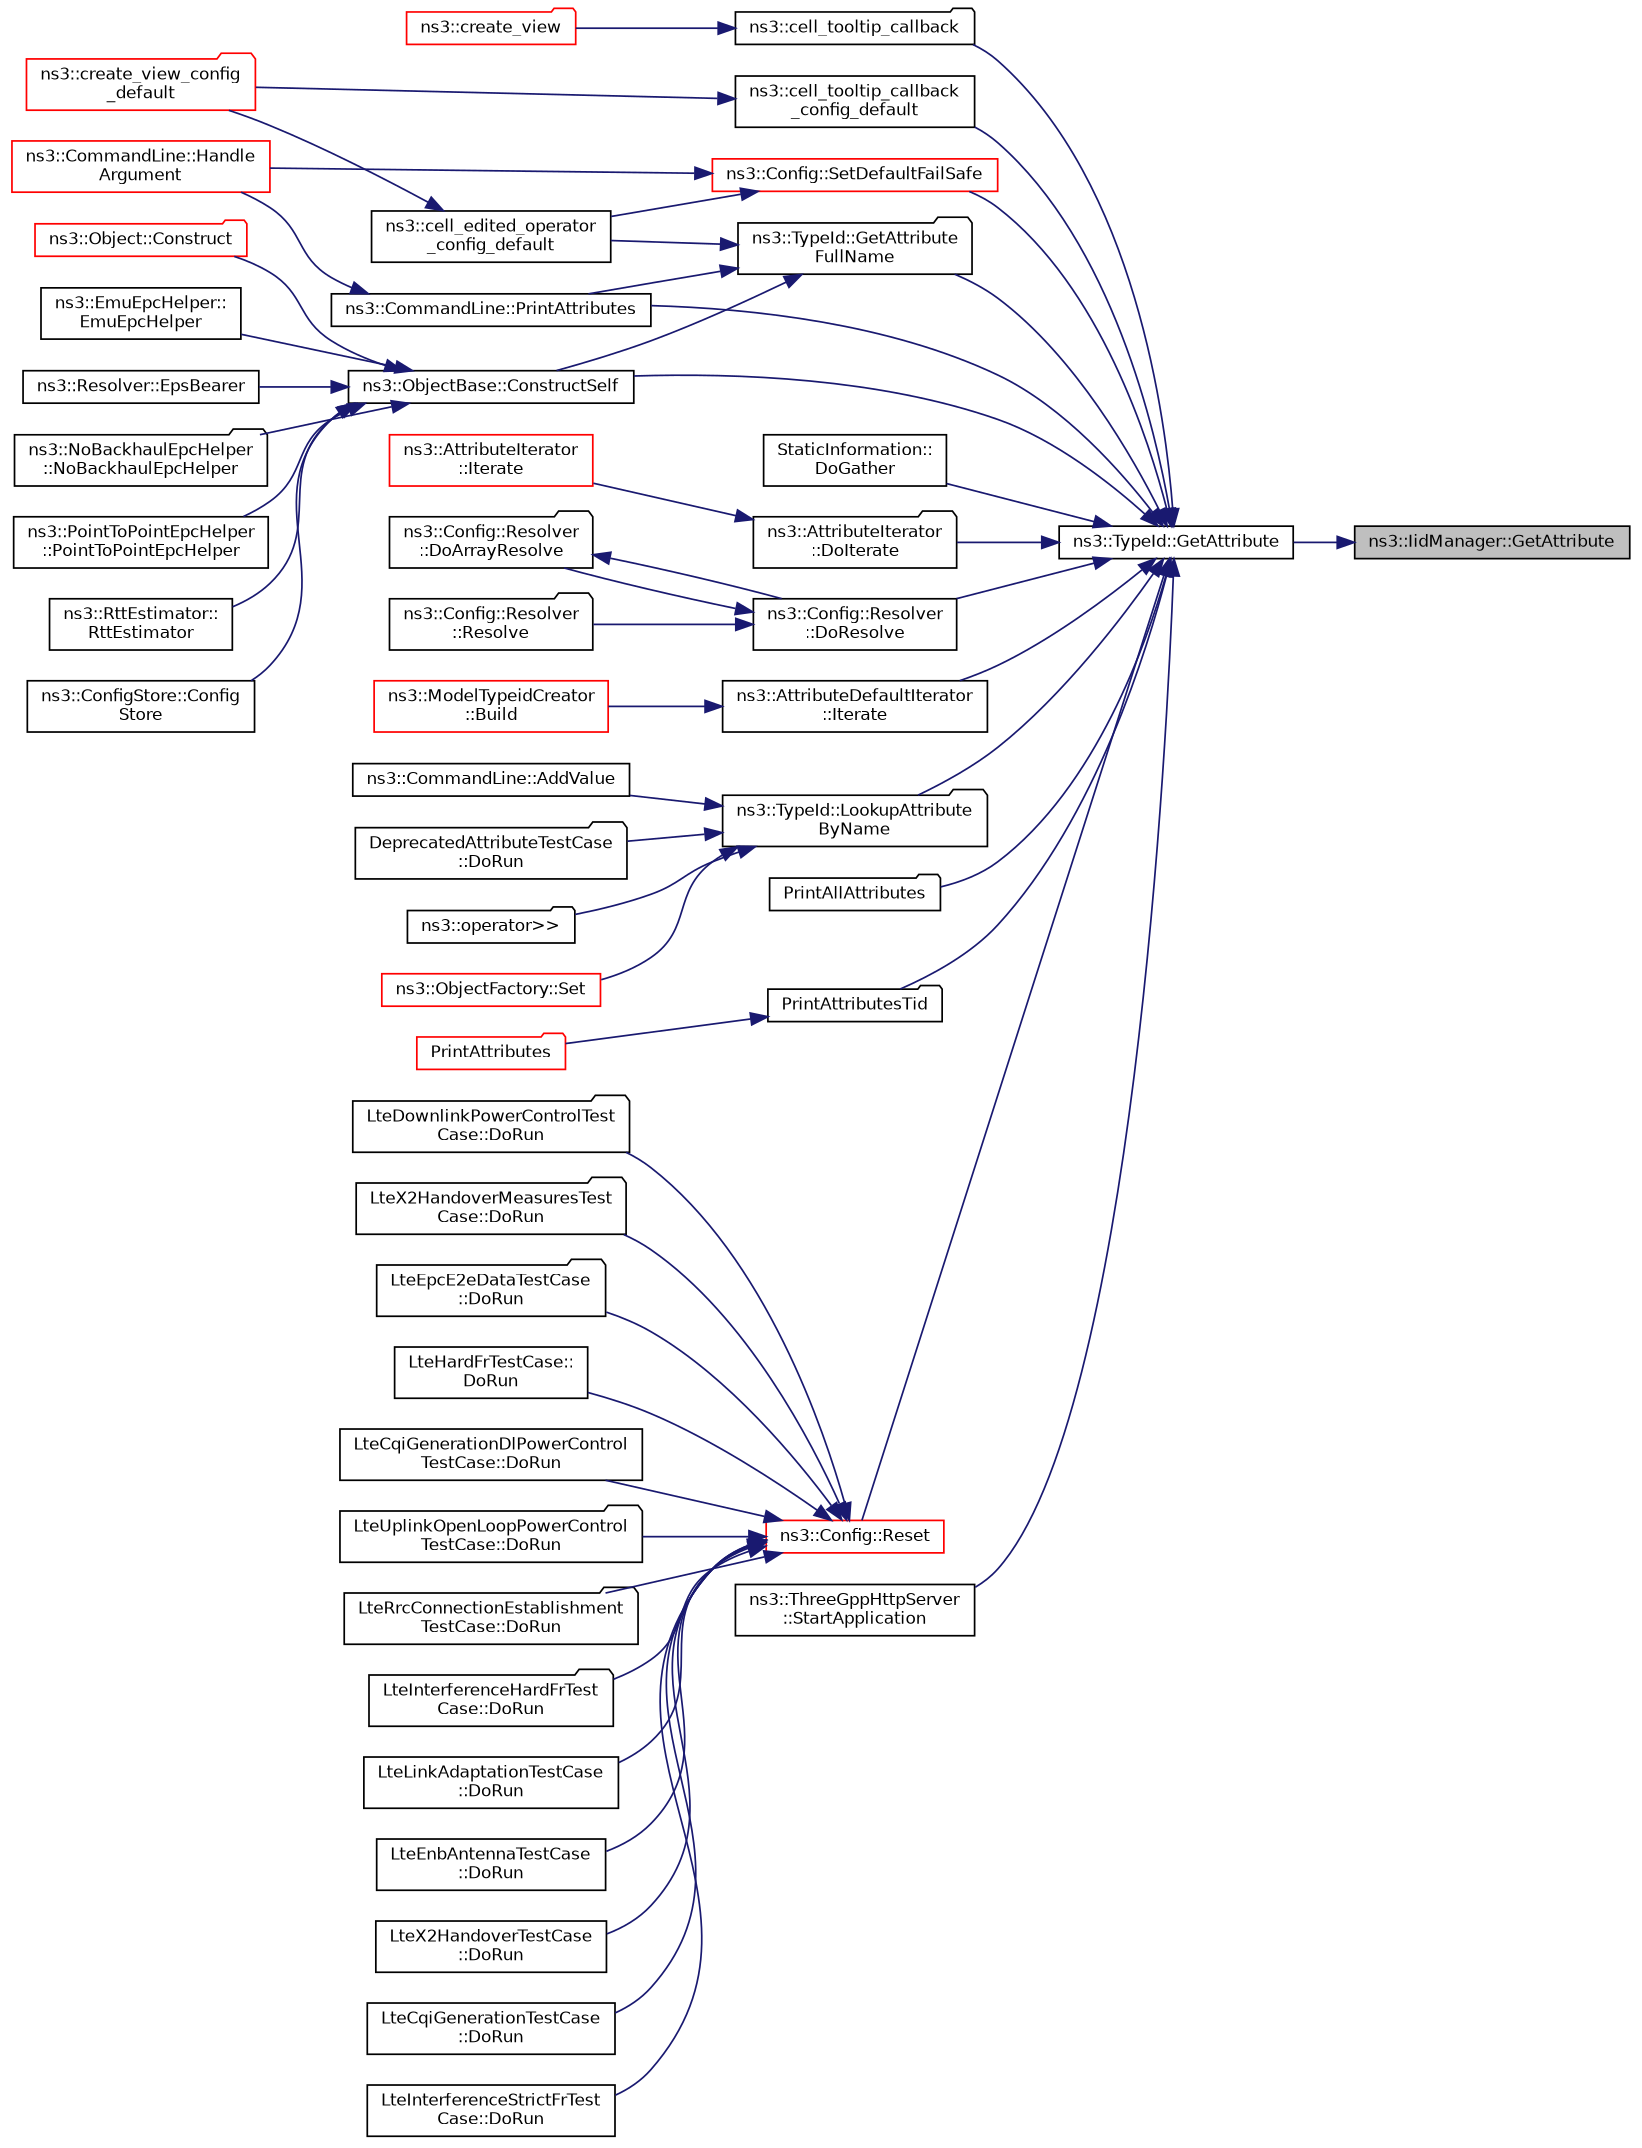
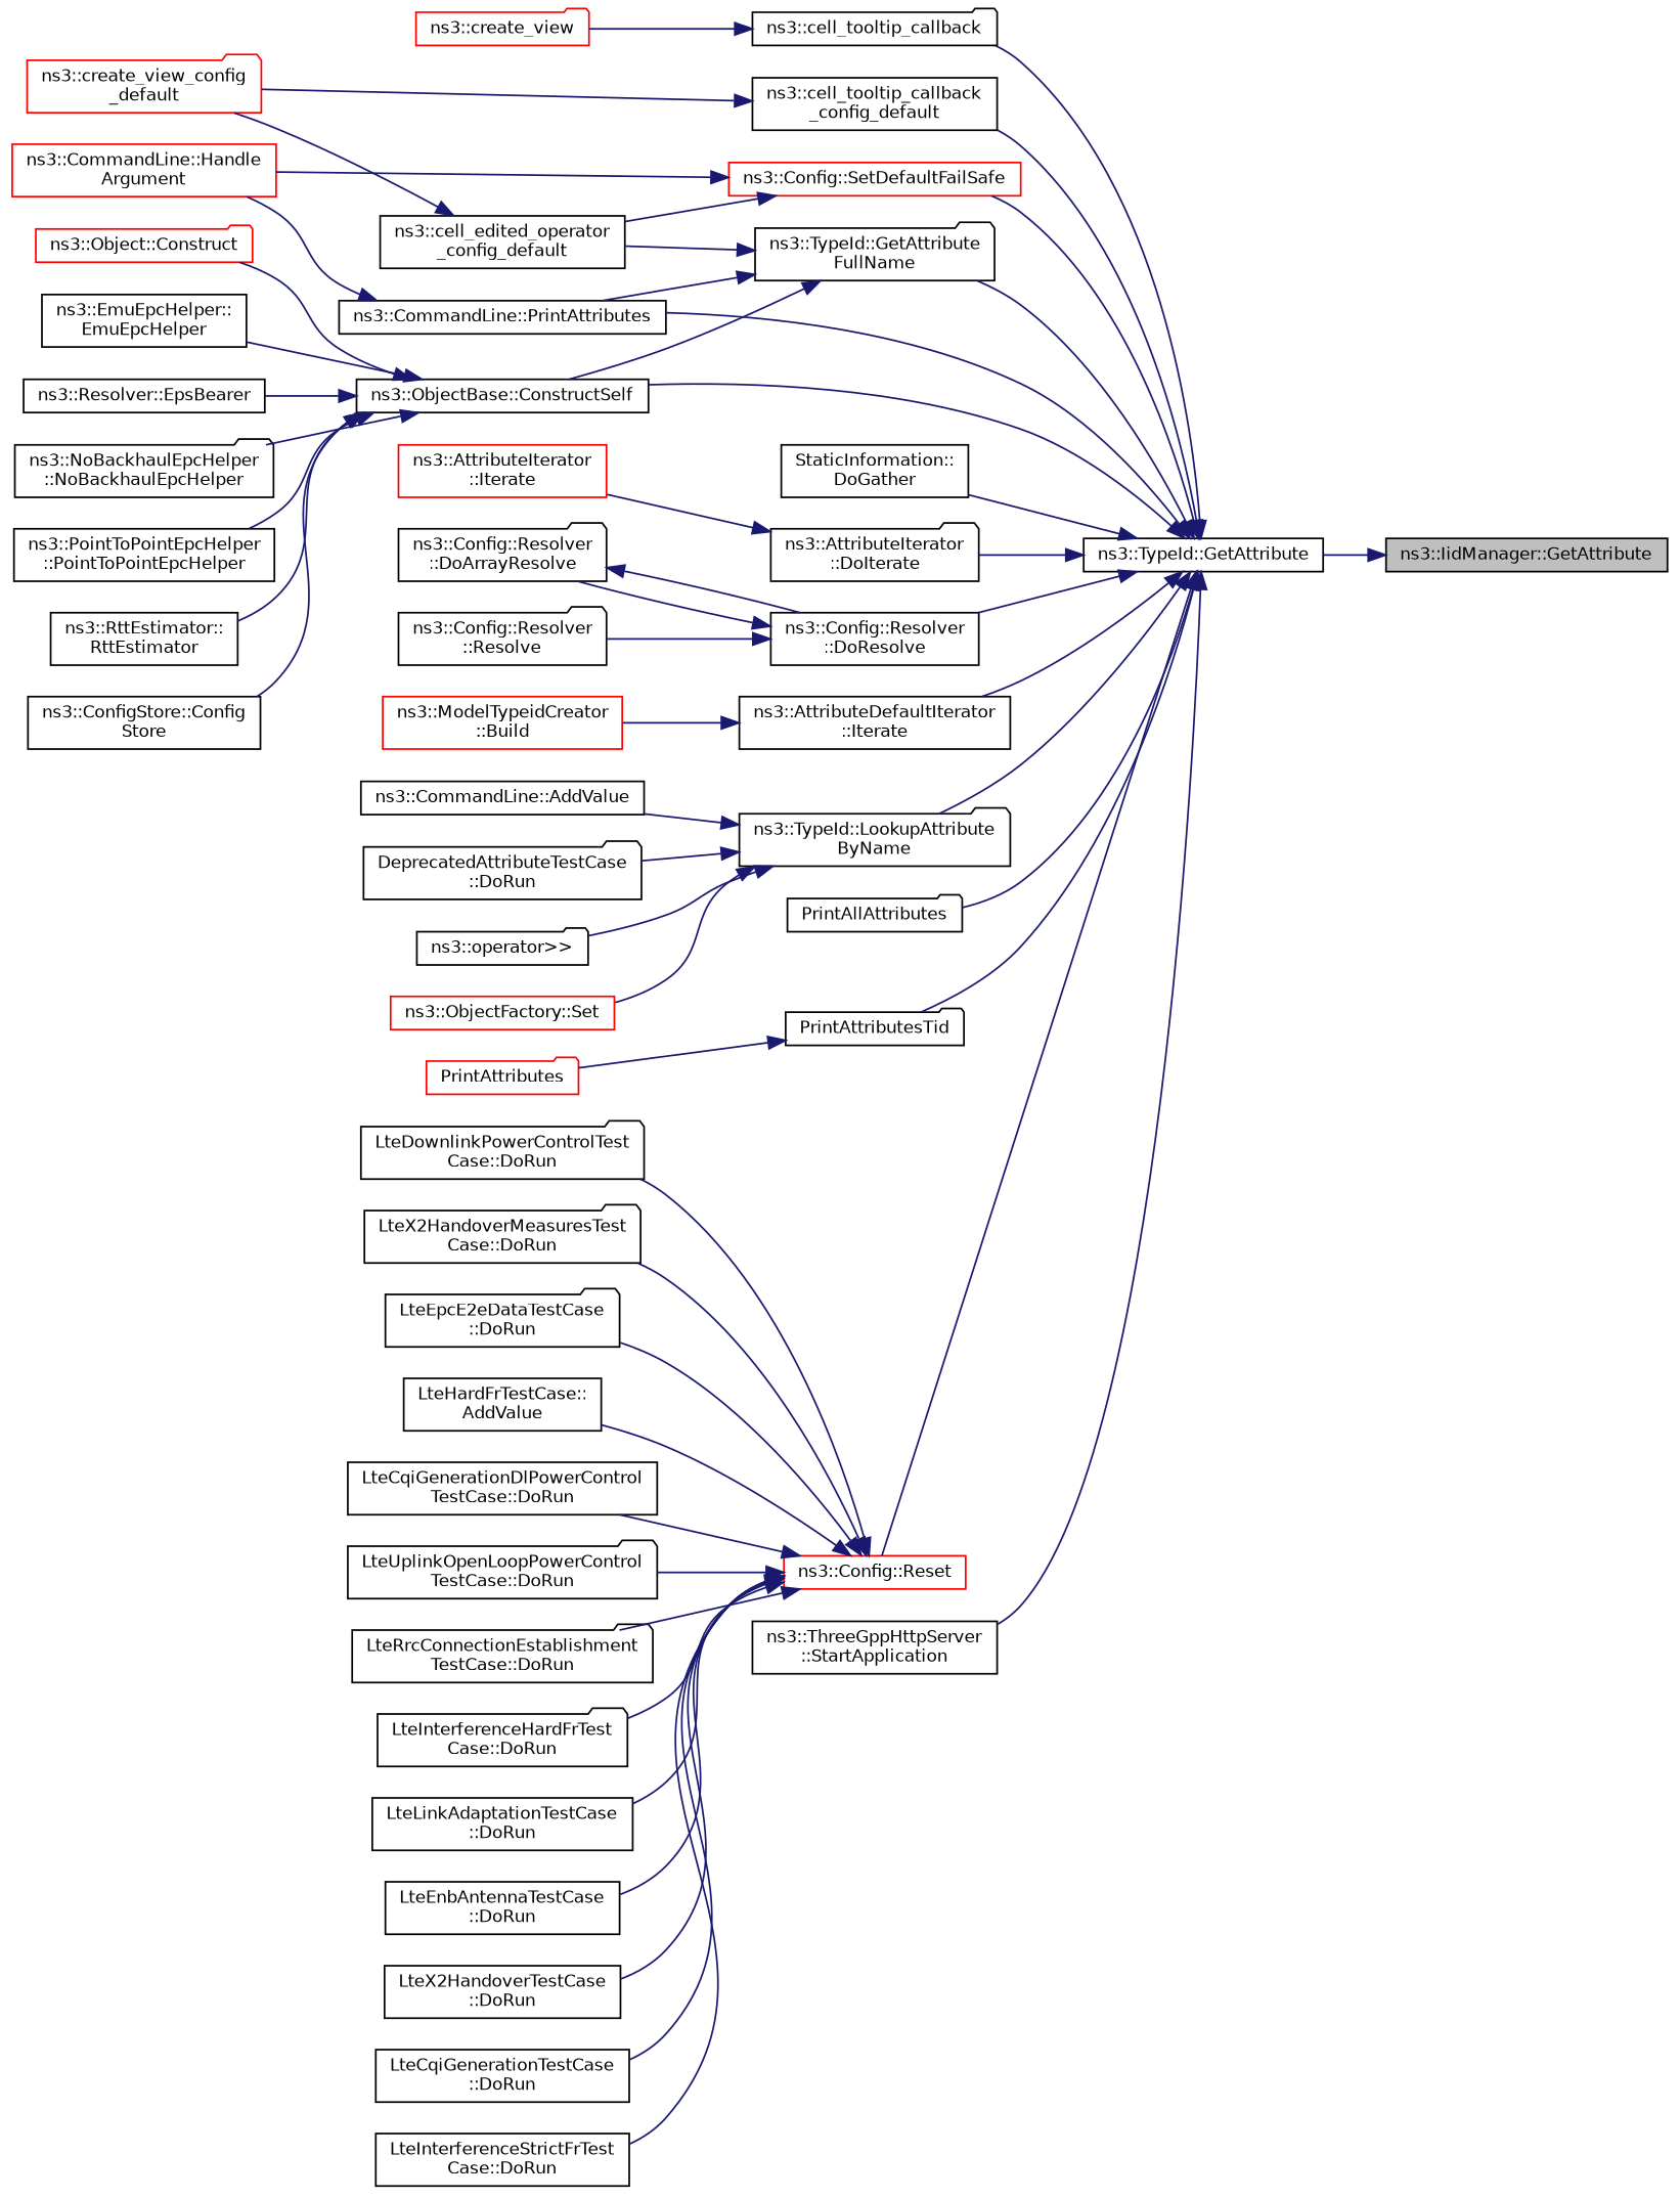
  digraph {
    rankdir=RL
    node [color=black fillcolor=white fontname=Helvetica fontsize=10 shape=box style=filled]
    edge [color=midnightblue dir=back fontname=Helvetica fontsize=10 labelfontname=Helvetica labelfontsize=10 style=solid]
    n1 [fillcolor=grey75 fontcolor=black height=0.2 label="ns3::IidManager::GetAttribute" width=0.4]
    n2 [height=0.2 label="ns3::TypeId::GetAttribute" width=0.4]
    n3 [height=0.2 label="ns3::cell_tooltip_callback" shape=folder width=0.4]
    n4 [height=0.2 label="ns3::cell_tooltip_callback\l_config_default" width=0.4]
    n5 [height=0.2 label="ns3::ObjectBase::ConstructSelf" width=0.4]
    n6 [height=0.2 label="StaticInformation::\lDoGather" width=0.4]
    n7 [height=0.2 label="ns3::AttributeIterator\l::DoIterate" shape=folder width=0.4]
    n8 [height=0.2 label="ns3::Config::Resolver\l::DoResolve" width=0.4]
    n9 [height=0.2 label="ns3::TypeId::GetAttribute\lFullName" shape=folder width=0.4]
    n10 [height=0.2 label="ns3::CommandLine::PrintAttributes" width=0.4]
    n11 [height=0.2 label="ns3::AttributeDefaultIterator\l::Iterate" width=0.4]
    n12 [height=0.2 label="ns3::TypeId::LookupAttribute\lByName" shape=folder width=0.4]
    n13 [height=0.2 label=PrintAllAttributes shape=folder width=0.4]
    n14 [height=0.2 label=PrintAttributesTid shape=folder width=0.4]
    n15 [color=red height=0.2 label="ns3::Config::Reset" width=0.4]
    n16 [color=red height=0.2 label="ns3::Config::SetDefaultFailSafe" width=0.4]
    n17 [height=0.2 label="ns3::ThreeGppHttpServer\l::StartApplication" width=0.4]
    n18 [color=red height=0.2 label="ns3::create_view" shape=folder width=0.4]
    n19 [color=red height=0.2 label="ns3::create_view_config\l_default" shape=folder width=0.4]
    n20 [height=0.2 label="ns3::ConfigStore::Config\lStore" width=0.4]
    n21 [color=red height=0.2 label="ns3::Object::Construct" shape=folder width=0.4]
    n22 [height=0.2 label="ns3::EmuEpcHelper::\lEmuEpcHelper" width=0.4]
    n23 [height=0.2 label="ns3::Resolver::EpsBearer" width=0.4]
    n24 [height=0.2 label="ns3::NoBackhaulEpcHelper\l::NoBackhaulEpcHelper" shape=folder width=0.4]
    n25 [height=0.2 label="ns3::PointToPointEpcHelper\l::PointToPointEpcHelper" width=0.4]
    n26 [height=0.2 label="ns3::RttEstimator::\lRttEstimator" width=0.4]
    n27 [color=red height=0.2 label="ns3::AttributeIterator\l::Iterate" width=0.4]
    n28 [height=0.2 label="ns3::Config::Resolver\l::DoArrayResolve" shape=folder width=0.4]
    n29 [height=0.2 label="ns3::Config::Resolver\l::Resolve" shape=folder width=0.4]
    n30 [height=0.2 label="ns3::cell_edited_operator\l_config_default" width=0.4]
    n31 [color=red height=0.2 label="ns3::CommandLine::Handle\lArgument" width=0.4]
    n32 [color=red height=0.2 label="ns3::ModelTypeidCreator\l::Build" width=0.4]
    n33 [height=0.2 label="ns3::CommandLine::AddValue" width=0.4]
    n34 [height=0.2 label="DeprecatedAttributeTestCase\l::DoRun" shape=folder width=0.4]
    n35 [height=0.2 label="ns3::operator\>\>" shape=folder width=0.4]
    n36 [color=red height=0.2 label="ns3::ObjectFactory::Set" width=0.4]
    n37 [color=red height=0.2 label=PrintAttributes shape=folder width=0.4]
    n38 [height=0.2 label="LteRrcConnectionEstablishment\lTestCase::DoRun" shape=folder width=0.4]
    n39 [height=0.2 label="LteInterferenceHardFrTest\lCase::DoRun" shape=folder width=0.4]
    n40 [height=0.2 label="LteLinkAdaptationTestCase\l::DoRun" width=0.4]
    n41 [height=0.2 label="LteEnbAntennaTestCase\l::DoRun" width=0.4]
    n42 [height=0.2 label="LteX2HandoverTestCase\l::DoRun" width=0.4]
    n43 [height=0.2 label="LteCqiGenerationTestCase\l::DoRun" width=0.4]
    n44 [height=0.2 label="LteInterferenceStrictFrTest\lCase::DoRun" width=0.4]
    n45 [height=0.2 label="LteDownlinkPowerControlTest\lCase::DoRun" shape=folder width=0.4]
    n46 [height=0.2 label="LteX2HandoverMeasuresTest\lCase::DoRun" shape=folder width=0.4]
    n47 [height=0.2 label="LteEpcE2eDataTestCase\l::DoRun" shape=folder width=0.4]
-   n48 [height=0.2 label="LteHardFrTestCase::\lDoRun" width=0.4]
+   n48 [height=0.2 label="LteHardFrTestCase::\lAddValue" width=0.4]
    n49 [height=0.2 label="LteCqiGenerationDlPowerControl\lTestCase::DoRun" width=0.4]
    n50 [height=0.2 label="LteUplinkOpenLoopPowerControl\lTestCase::DoRun" shape=folder width=0.4]
    n1 -> n2
    n2 -> n3
    n2 -> n4
    n2 -> n5
    n2 -> n6
    n2 -> n7
    n2 -> n8
    n2 -> n9
    n2 -> n10
    n2 -> n11
    n2 -> n12
    n2 -> n13
    n2 -> n14
    n2 -> n15
    n2 -> n16
    n2 -> n17
    n3 -> n18
    n4 -> n19
    n5 -> n20
    n5 -> n21
    n5 -> n22
    n5 -> n23
    n5 -> n24
    n5 -> n25
    n5 -> n26
    n7 -> n27
    n8 -> n28
    n8 -> n29
    n9 -> n5
    n9 -> n10
    n9 -> n30
    n10 -> n31
    n11 -> n32
    n12 -> n33
    n12 -> n34
    n12 -> n35
    n12 -> n36
    n14 -> n37
    n15 -> n38
    n15 -> n39
    n15 -> n40
    n15 -> n41
    n15 -> n42
    n15 -> n43
    n15 -> n44
    n15 -> n45
    n15 -> n46
    n15 -> n47
    n15 -> n48
    n15 -> n49
    n15 -> n50
    n16 -> n30
    n16 -> n31
    n28 -> n8
    n30 -> n19
  }
